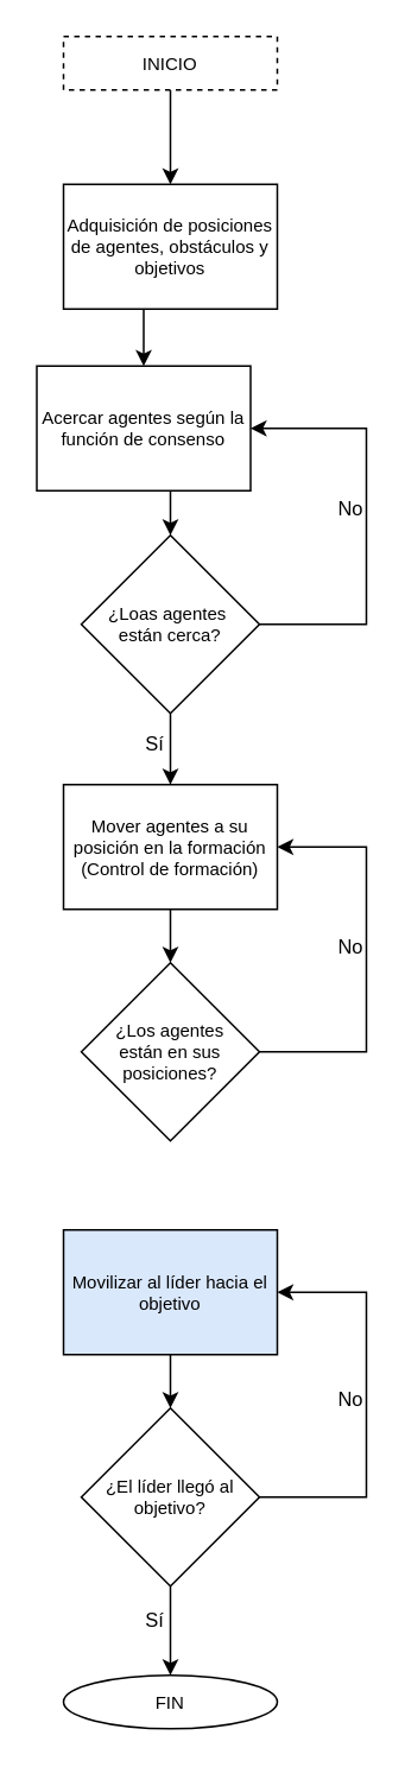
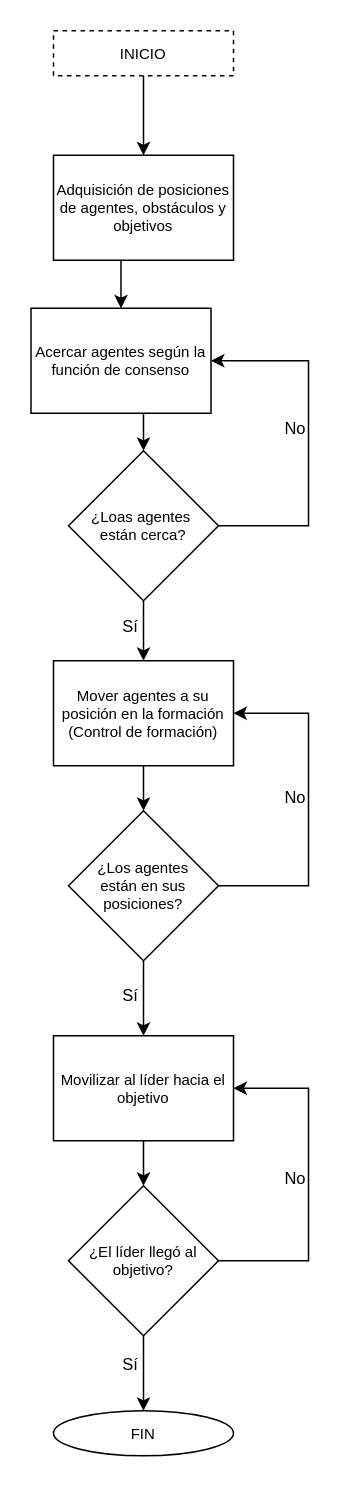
  <mxCell id="0" />
  <mxCell id="1" parent="0" />
  <mxCell id="2" style="edgeStyle=orthogonalEdgeStyle;rounded=0;orthogonalLoop=1;jettySize=auto;html=1;entryX=0.5;entryY=0;entryDx=0;entryDy=0;" edge="1" parent="1" source="3" target="10"><mxGeometry relative="1" as="geometry" /></mxCell>
  <mxCell id="3" value="INICIO" style="rounded=0;whiteSpace=wrap;html=1;fontSize=10;dashed=1;" vertex="1" parent="1"><mxGeometry x="35" y="20" width="120" height="30" as="geometry" /></mxCell>
  <mxCell id="4" style="edgeStyle=orthogonalEdgeStyle;rounded=0;orthogonalLoop=1;jettySize=auto;html=1;exitX=0.5;exitY=1;exitDx=0;exitDy=0;entryX=0.5;entryY=0;entryDx=0;entryDy=0;" edge="1" parent="1" source="8" target="15"><mxGeometry relative="1" as="geometry" /></mxCell>
  <mxCell id="5" value="Sí" style="edgeLabel;html=1;align=center;verticalAlign=middle;resizable=0;points=[];" vertex="1" connectable="0" parent="4"><mxGeometry x="-0.2" relative="1" as="geometry"><mxPoint x="-10" as="offset" /></mxGeometry></mxCell>
  <mxCell id="6" style="edgeStyle=orthogonalEdgeStyle;rounded=0;orthogonalLoop=1;jettySize=auto;html=1;exitX=1;exitY=0.5;exitDx=0;exitDy=0;entryX=1;entryY=0.5;entryDx=0;entryDy=0;" edge="1" parent="1" source="8" target="13"><mxGeometry relative="1" as="geometry"><Array as="points"><mxPoint x="205" y="350" /><mxPoint x="205" y="240" /></Array></mxGeometry></mxCell>
  <mxCell id="7" value="No" style="edgeLabel;html=1;align=center;verticalAlign=middle;resizable=0;points=[];" vertex="1" connectable="0" parent="6"><mxGeometry x="0.073" y="-1" relative="1" as="geometry"><mxPoint x="-11" as="offset" /></mxGeometry></mxCell>
  <mxCell id="8" value="&lt;font style=&quot;font-size: 10px;&quot;&gt;¿Loas agentes&amp;nbsp;&lt;/font&gt;&lt;div&gt;&lt;font style=&quot;font-size: 10px;&quot;&gt;están cerca?&lt;/font&gt;&lt;/div&gt;" style="rhombus;whiteSpace=wrap;html=1;fontSize=10;spacing=2;spacingLeft=0;" vertex="1" parent="1"><mxGeometry x="45" y="300" width="100" height="100" as="geometry" /></mxCell>
  <mxCell id="9" style="edgeStyle=orthogonalEdgeStyle;rounded=0;orthogonalLoop=1;jettySize=auto;html=1;exitX=0.5;exitY=1;exitDx=0;exitDy=0;entryX=0.5;entryY=0;entryDx=0;entryDy=0;" edge="1" parent="1" source="10" target="13"><mxGeometry relative="1" as="geometry" /></mxCell>
  <mxCell id="10" value="Adquisición de posiciones de agentes, obstáculos y objetivos" style="rounded=0;whiteSpace=wrap;html=1;fontSize=10;" vertex="1" parent="1"><mxGeometry x="35" y="103" width="120" height="70" as="geometry" /></mxCell>
  <mxCell id="11" value="FIN" style="ellipse;whiteSpace=wrap;html=1;fontSize=10;" vertex="1" parent="1"><mxGeometry x="35" y="940" width="120" height="30" as="geometry" /></mxCell>
  <mxCell id="12" style="edgeStyle=orthogonalEdgeStyle;rounded=0;orthogonalLoop=1;jettySize=auto;html=1;exitX=0.5;exitY=1;exitDx=0;exitDy=0;entryX=0.5;entryY=0;entryDx=0;entryDy=0;" edge="1" parent="1" source="13" target="8"><mxGeometry relative="1" as="geometry" /></mxCell>
  <mxCell id="13" value="Acercar agentes según la función de consenso" style="rounded=0;whiteSpace=wrap;html=1;fontSize=10;" vertex="1" parent="1"><mxGeometry x="20" y="205" width="120" height="70" as="geometry" /></mxCell>
  <mxCell id="14" style="edgeStyle=orthogonalEdgeStyle;rounded=0;orthogonalLoop=1;jettySize=auto;html=1;exitX=0.5;exitY=1;exitDx=0;exitDy=0;entryX=0.5;entryY=0;entryDx=0;entryDy=0;" edge="1" parent="1" source="15" target="20"><mxGeometry relative="1" as="geometry" /></mxCell>
  <mxCell id="15" value="Mover agentes a su posición en la formación (Control de formación)" style="rounded=0;whiteSpace=wrap;html=1;fontSize=10;" vertex="1" parent="1"><mxGeometry x="35" y="440" width="120" height="70" as="geometry" /></mxCell>
+ <mxCell id="16" style="edgeStyle=orthogonalEdgeStyle;rounded=0;orthogonalLoop=1;jettySize=auto;html=1;exitX=0.5;exitY=1;exitDx=0;exitDy=0;entryX=0.5;entryY=0;entryDx=0;entryDy=0;" edge="1" parent="1" source="20" target="22"><mxGeometry relative="1" as="geometry" /></mxCell>
+ <mxCell id="17" value="Sí" style="edgeLabel;html=1;align=center;verticalAlign=middle;resizable=0;points=[];" vertex="1" connectable="0" parent="16"><mxGeometry x="-0.119" relative="1" as="geometry"><mxPoint x="-10" as="offset" /></mxGeometry></mxCell>
  <mxCell id="18" style="edgeStyle=orthogonalEdgeStyle;rounded=0;orthogonalLoop=1;jettySize=auto;html=1;exitX=1;exitY=0.5;exitDx=0;exitDy=0;entryX=1;entryY=0.5;entryDx=0;entryDy=0;" edge="1" parent="1" source="20" target="15"><mxGeometry relative="1" as="geometry"><Array as="points"><mxPoint x="205" y="590" /><mxPoint x="205" y="475" /></Array></mxGeometry></mxCell>
  <mxCell id="19" value="No" style="edgeLabel;html=1;align=center;verticalAlign=middle;resizable=0;points=[];" vertex="1" connectable="0" parent="18"><mxGeometry x="0.063" y="3" relative="1" as="geometry"><mxPoint x="-7" as="offset" /></mxGeometry></mxCell>
  <mxCell id="20" value="¿Los agentes&lt;div&gt;están&amp;nbsp;&lt;span style=&quot;background-color: initial;&quot;&gt;en sus posiciones?&lt;/span&gt;&lt;/div&gt;" style="rhombus;whiteSpace=wrap;html=1;fontSize=10;spacing=2;spacingLeft=0;" vertex="1" parent="1"><mxGeometry x="45" y="540" width="100" height="100" as="geometry" /></mxCell>
  <mxCell id="21" style="edgeStyle=orthogonalEdgeStyle;rounded=0;orthogonalLoop=1;jettySize=auto;html=1;entryX=0.5;entryY=0;entryDx=0;entryDy=0;" edge="1" parent="1" source="22" target="27"><mxGeometry relative="1" as="geometry" /></mxCell>
- <mxCell id="22" value="Movilizar al líder hacia el objetivo" style="rounded=0;whiteSpace=wrap;html=1;fontSize=10;fillColor=#dae8fc;" vertex="1" parent="1"><mxGeometry x="35" y="690" width="120" height="70" as="geometry" /></mxCell>
+ <mxCell id="22" value="Movilizar al líder hacia el objetivo" style="rounded=0;whiteSpace=wrap;html=1;fontSize=10;" vertex="1" parent="1"><mxGeometry x="35" y="690" width="120" height="70" as="geometry" /></mxCell>
  <mxCell id="23" style="edgeStyle=orthogonalEdgeStyle;rounded=0;orthogonalLoop=1;jettySize=auto;html=1;entryX=0.5;entryY=0;entryDx=0;entryDy=0;" edge="1" parent="1" source="27" target="11"><mxGeometry relative="1" as="geometry" /></mxCell>
  <mxCell id="24" value="Sí" style="edgeLabel;html=1;align=center;verticalAlign=middle;resizable=0;points=[];" vertex="1" connectable="0" parent="23"><mxGeometry x="-0.279" relative="1" as="geometry"><mxPoint x="-10" as="offset" /></mxGeometry></mxCell>
  <mxCell id="25" style="edgeStyle=orthogonalEdgeStyle;rounded=0;orthogonalLoop=1;jettySize=auto;html=1;exitX=1;exitY=0.5;exitDx=0;exitDy=0;entryX=1;entryY=0.5;entryDx=0;entryDy=0;" edge="1" parent="1" source="27" target="22"><mxGeometry relative="1" as="geometry"><Array as="points"><mxPoint x="205" y="840" /><mxPoint x="205" y="725" /></Array></mxGeometry></mxCell>
  <mxCell id="26" value="No" style="edgeLabel;html=1;align=center;verticalAlign=middle;resizable=0;points=[];" vertex="1" connectable="0" parent="25"><mxGeometry x="0.031" y="4" relative="1" as="geometry"><mxPoint x="-6" as="offset" /></mxGeometry></mxCell>
  <mxCell id="27" value="¿El líder llegó al&lt;div&gt;objetivo?&lt;/div&gt;" style="rhombus;whiteSpace=wrap;html=1;fontSize=10;spacing=2;spacingLeft=0;" vertex="1" parent="1"><mxGeometry x="45" y="790" width="100" height="100" as="geometry" /></mxCell>
